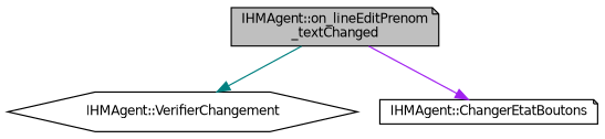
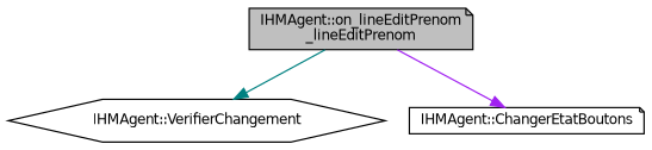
  digraph {
    rankdir=TB
    node [color=black fillcolor=white fontname=Helvetica fontsize=10 shape=note style=filled]
    edge [fontname=Helvetica fontsize=10 labelfontname=Helvetica labelfontsize=10 style=solid]
-   n1 [fillcolor=grey75 fontcolor=black height=0.2 label="IHMAgent::on_lineEditPrenom\l_textChanged" width=0.4]
+   n1 [fillcolor=grey75 fontcolor=black height=0.2 label="IHMAgent::on_lineEditPrenom\l_lineEditPrenom" width=0.4]
    n2 [height=0.2 label="IHMAgent::VerifierChangement" shape=hexagon width=0.4]
    n3 [height=0.2 label="IHMAgent::ChangerEtatBoutons" width=0.4]
    n1 -> n2 [color=teal]
    n1 -> n3 [color=purple]
  }
